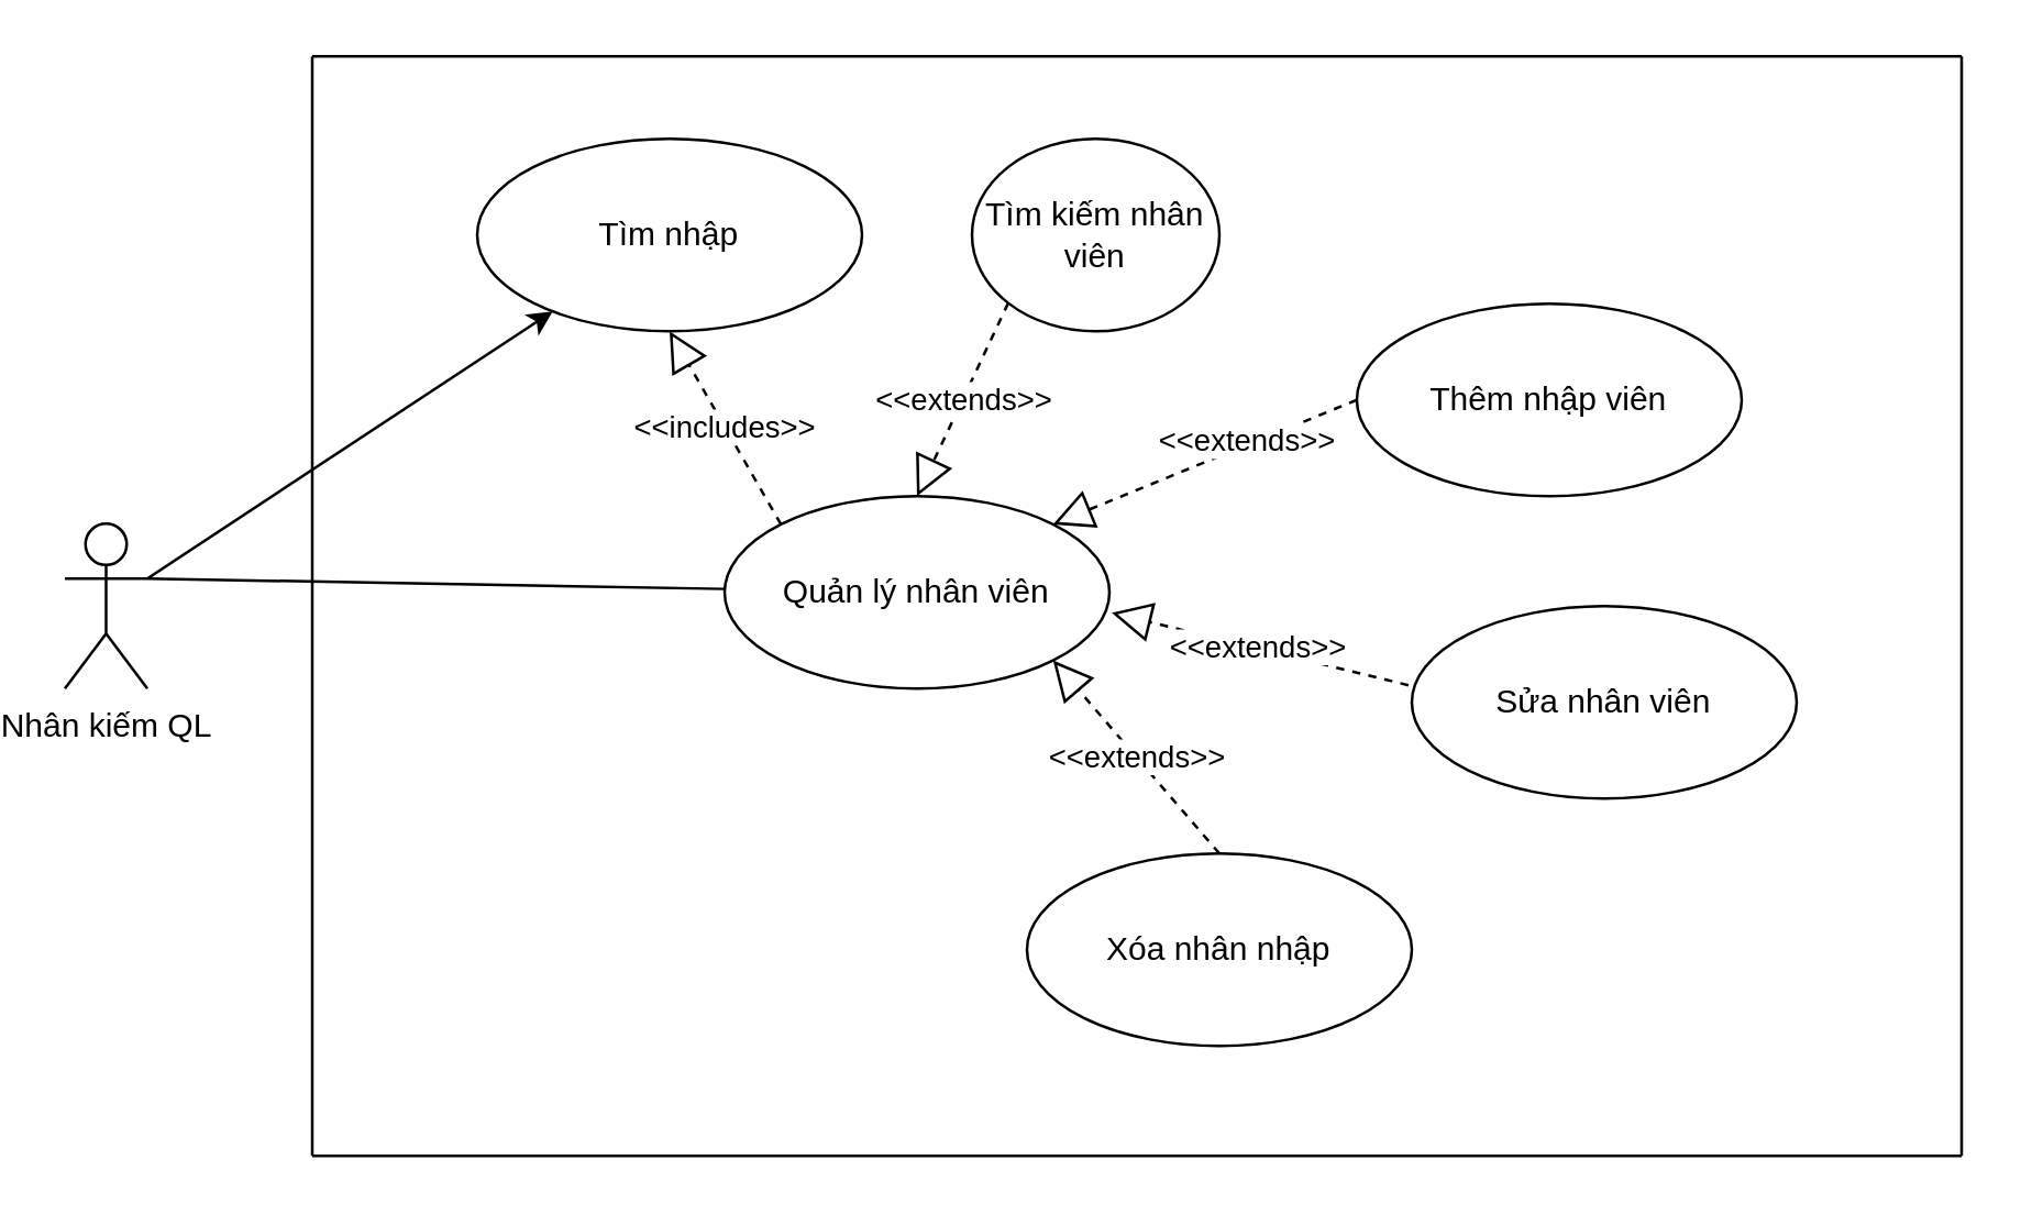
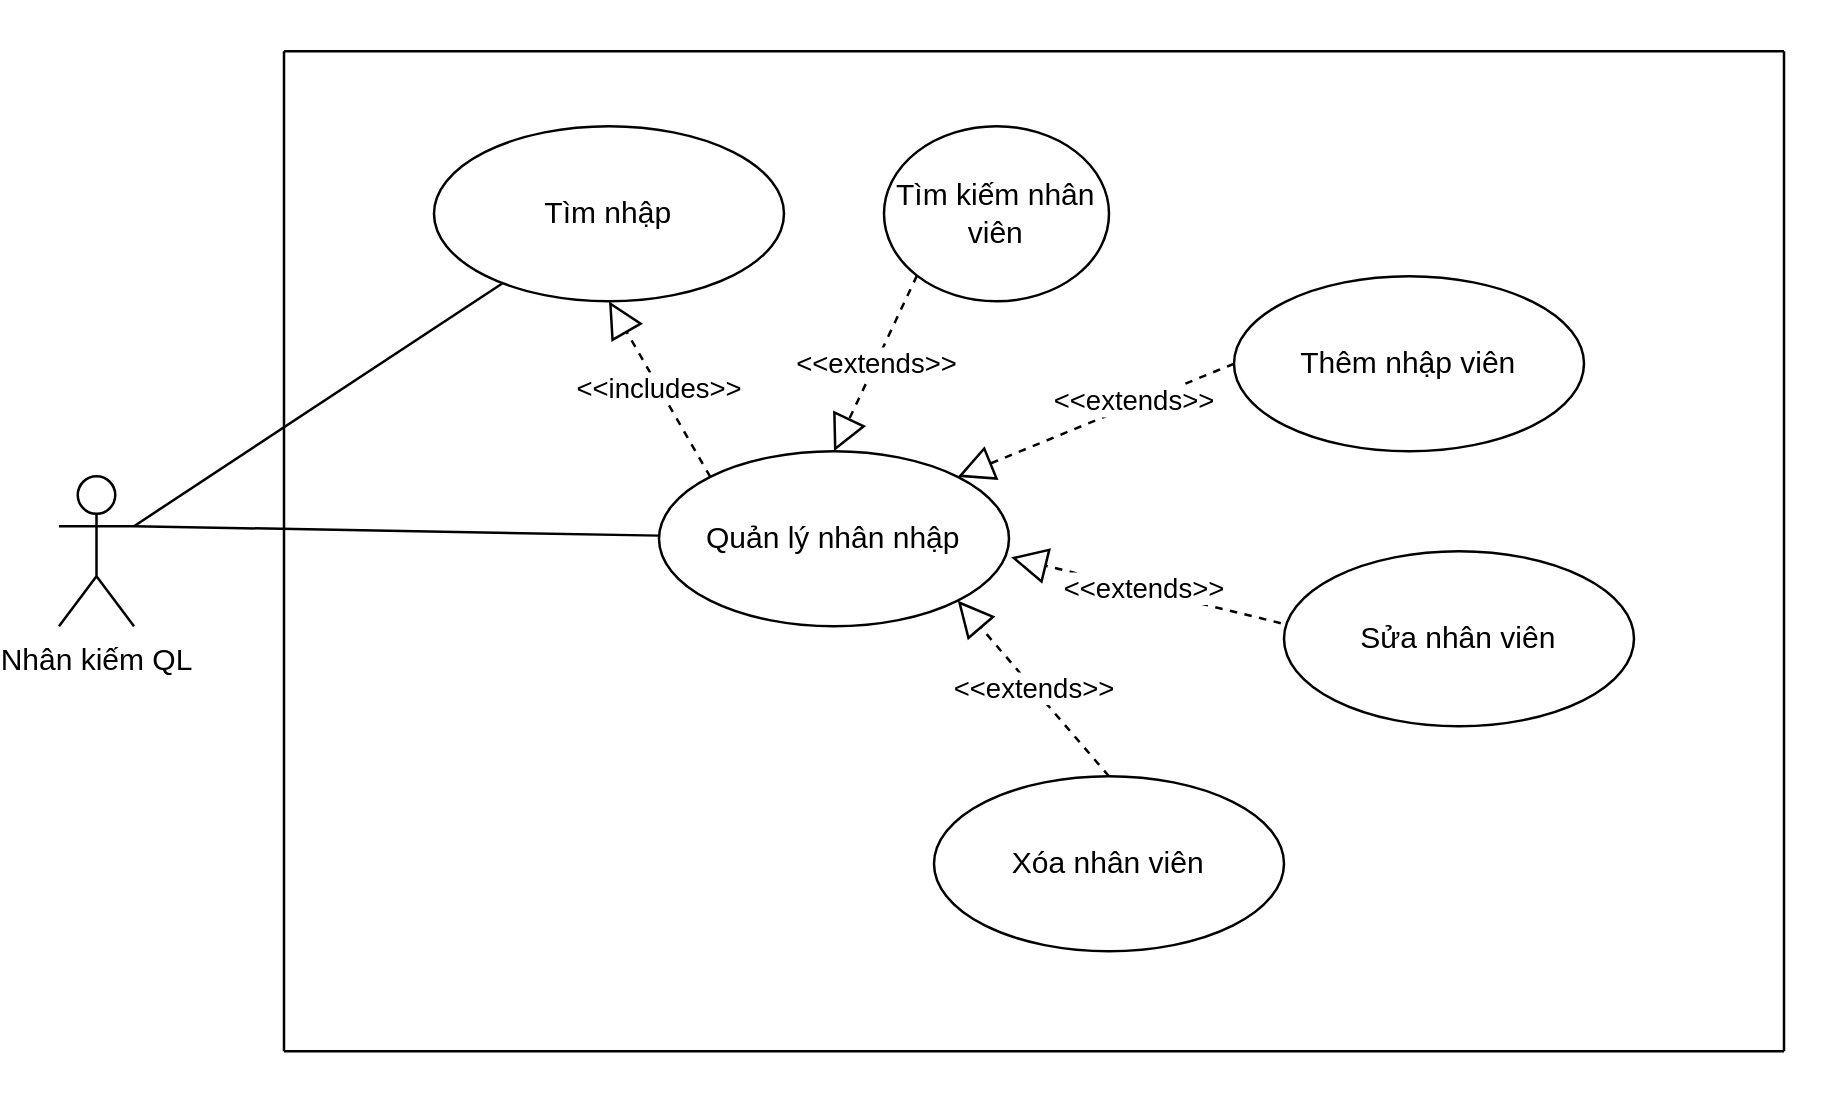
  <mxCell id="0" />
  <mxCell id="1" parent="0" />
- <mxCell id="2" value="Quản lý nhân viên" style="ellipse;whiteSpace=wrap;html=1;" vertex="1" parent="1"><mxGeometry x="260" y="180" width="140" height="70" as="geometry" /></mxCell>
+ <mxCell id="2" value="Quản lý nhân nhập" style="ellipse;whiteSpace=wrap;html=1;" vertex="1" parent="1"><mxGeometry x="260" y="180" width="140" height="70" as="geometry" /></mxCell>
  <mxCell id="3" value="Tìm nhập" style="ellipse;whiteSpace=wrap;html=1;" vertex="1" parent="1"><mxGeometry x="170" y="50" width="140" height="70" as="geometry" /></mxCell>
  <mxCell id="4" value="" style="endArrow=none;html=1;rounded=0;exitX=1;exitY=0.333;exitDx=0;exitDy=0;exitPerimeter=0;" edge="1" parent="1" source="9" target="2"><mxGeometry width="50" height="50" relative="1" as="geometry"><mxPoint x="-10" y="210" as="sourcePoint" /><mxPoint x="0" y="90" as="targetPoint" /></mxGeometry></mxCell>
- <mxCell id="5" value="" style="endArrow=classic;html=1;rounded=0;exitX=1;exitY=0.333;exitDx=0;exitDy=0;exitPerimeter=0;" edge="1" parent="1" source="9" target="3"><mxGeometry width="50" height="50" relative="1" as="geometry"><mxPoint x="-27.308" y="190" as="sourcePoint" /><mxPoint x="0" y="90" as="targetPoint" /></mxGeometry></mxCell>
+ <mxCell id="5" value="" style="endArrow=none;html=1;rounded=0;exitX=1;exitY=0.333;exitDx=0;exitDy=0;exitPerimeter=0;" edge="1" parent="1" source="9" target="3"><mxGeometry width="50" height="50" relative="1" as="geometry"><mxPoint x="-27.308" y="190" as="sourcePoint" /><mxPoint x="0" y="90" as="targetPoint" /></mxGeometry></mxCell>
  <mxCell id="6" value="Tìm kiếm nhân viên" style="ellipse;whiteSpace=wrap;html=1;" vertex="1" parent="1"><mxGeometry x="350" y="50" width="90" height="70" as="geometry" /></mxCell>
  <mxCell id="7" value="Thêm nhập viên" style="ellipse;whiteSpace=wrap;html=1;" vertex="1" parent="1"><mxGeometry x="490" y="110" width="140" height="70" as="geometry" /></mxCell>
  <mxCell id="8" value="Sửa nhân viên&lt;span style=&quot;color: rgba(0 , 0 , 0 , 0) ; font-family: monospace ; font-size: 0px&quot;&gt;%3CmxGraphModel%3E%3Croot%3E%3CmxCell%20id%3D%220%22%2F%3E%3CmxCell%20id%3D%221%22%20parent%3D%220%22%2F%3E%3CmxCell%20id%3D%222%22%20value%3D%22Qu%E1%BA%A3n%20l%C3%BD%20%C4%91%C6%A1n%20h%C3%A0ng%22%20style%3D%22ellipse%3BwhiteSpace%3Dwrap%3Bhtml%3D1%3B%22%20vertex%3D%221%22%20parent%3D%221%22%3E%3CmxGeometry%20x%3D%22710%22%20y%3D%22240%22%20width%3D%22140%22%20height%3D%2270%22%20as%3D%22geometry%22%2F%3E%3C%2FmxCell%3E%3CmxCell%20id%3D%223%22%20value%3D%22%C4%90%C4%83ng%20nh%E1%BA%ADp%22%20style%3D%22ellipse%3BwhiteSpace%3Dwrap%3Bhtml%3D1%3B%22%20vertex%3D%221%22%20parent%3D%221%22%3E%3CmxGeometry%20x%3D%22620%22%20y%3D%22110%22%20width%3D%22140%22%20height%3D%2270%22%20as%3D%22geometry%22%2F%3E%3C%2FmxCell%3E%3CmxCell%20id%3D%224%22%20value%3D%22%22%20style%3D%22endArrow%3Dnone%3Bhtml%3D1%3Brounded%3D0%3BexitX%3D1%3BexitY%3D0.333%3BexitDx%3D0%3BexitDy%3D0%3BexitPerimeter%3D0%3B%22%20edge%3D%221%22%20source%3D%229%22%20target%3D%222%22%20parent%3D%221%22%3E%3CmxGeometry%20width%3D%2250%22%20height%3D%2250%22%20relative%3D%221%22%20as%3D%22geometry%22%3E%3CmxPoint%20x%3D%22440%22%20y%3D%22270%22%20as%3D%22sourcePoint%22%2F%3E%3CmxPoint%20x%3D%22450%22%20y%3D%22150%22%20as%3D%22targetPoint%22%2F%3E%3C%2FmxGeometry%3E%3C%2FmxCell%3E%3CmxCell%20id%3D%225%22%20value%3D%22%22%20style%3D%22endArrow%3Dnone%3Bhtml%3D1%3Brounded%3D0%3BexitX%3D1%3BexitY%3D0.333%3BexitDx%3D0%3BexitDy%3D0%3BexitPerimeter%3D0%3B%22%20edge%3D%221%22%20source%3D%229%22%20target%3D%223%22%20parent%3D%221%22%3E%3CmxGeometry%20width%3D%2250%22%20height%3D%2250%22%20relative%3D%221%22%20as%3D%22geometry%22%3E%3CmxPoint%20x%3D%22422.692%22%20y%3D%22250%22%20as%3D%22sourcePoint%22%2F%3E%3CmxPoint%20x%3D%22450%22%20y%3D%22150%22%20as%3D%22targetPoint%22%2F%3E%3C%2FmxGeometry%3E%3C%2FmxCell%3E%3CmxCell%20id%3D%226%22%20value%3D%22T%C3%ACm%20ki%E1%BA%BFm%20%C4%91%C6%A1n%20h%C3%A0ng%22%20style%3D%22ellipse%3BwhiteSpace%3Dwrap%3Bhtml%3D1%3B%22%20vertex%3D%221%22%20parent%3D%221%22%3E%3CmxGeometry%20x%3D%22800%22%20y%3D%22110%22%20width%3D%22140%22%20height%3D%2270%22%20as%3D%22geometry%22%2F%3E%3C%2FmxCell%3E%3CmxCell%20id%3D%227%22%20value%3D%22X%C3%B3a%20%C4%91%C6%A1n%20h%C3%A0ng%22%20style%3D%22ellipse%3BwhiteSpace%3Dwrap%3Bhtml%3D1%3B%22%20vertex%3D%221%22%20parent%3D%221%22%3E%3CmxGeometry%20x%3D%22940%22%20y%3D%22170%22%20width%3D%22140%22%20height%3D%2270%22%20as%3D%22geometry%22%2F%3E%3C%2FmxCell%3E%3CmxCell%20id%3D%228%22%20value%3D%22In%20%C4%91%C6%A1n%20h%C3%A0ng%22%20style%3D%22ellipse%3BwhiteSpace%3Dwrap%3Bhtml%3D1%3B%22%20vertex%3D%221%22%20parent%3D%221%22%3E%3CmxGeometry%20x%3D%22960%22%20y%3D%22280%22%20width%3D%22140%22%20height%3D%2270%22%20as%3D%22geometry%22%2F%3E%3C%2FmxCell%3E%3CmxCell%20id%3D%229%22%20value%3D%22Nh%C3%A2n%20vi%C3%AAn%20QL%22%20style%3D%22shape%3DumlActor%3BverticalLabelPosition%3Dbottom%3BverticalAlign%3Dtop%3Bhtml%3D1%3B%22%20vertex%3D%221%22%20parent%3D%221%22%3E%3CmxGeometry%20x%3D%22470%22%20y%3D%22250%22%20width%3D%2230%22%20height%3D%2260%22%20as%3D%22geometry%22%2F%3E%3C%2FmxCell%3E%3CmxCell%20id%3D%2210%22%20value%3D%22%26amp%3Blt%3B%26amp%3Blt%3Bextends%26amp%3Bgt%3B%26amp%3Bgt%3B%22%20style%3D%22endArrow%3Dblock%3Bdashed%3D1%3BendFill%3D0%3BendSize%3D12%3Bhtml%3D1%3Brounded%3D0%3BentryX%3D0.5%3BentryY%3D0%3BentryDx%3D0%3BentryDy%3D0%3BexitX%3D0%3BexitY%3D1%3BexitDx%3D0%3BexitDy%3D0%3B%22%20edge%3D%221%22%20source%3D%226%22%20target%3D%222%22%20parent%3D%221%22%3E%3CmxGeometry%20width%3D%22160%22%20relative%3D%221%22%20as%3D%22geometry%22%3E%3CmxPoint%20x%3D%22640%22%20y%3D%22230%22%20as%3D%22sourcePoint%22%2F%3E%3CmxPoint%20x%3D%22800%22%20y%3D%22230%22%20as%3D%22targetPoint%22%2F%3E%3C%2FmxGeometry%3E%3C%2FmxCell%3E%3CmxCell%20id%3D%2211%22%20value%3D%22%22%20style%3D%22endArrow%3Dblock%3Bdashed%3D1%3BendFill%3D0%3BendSize%3D12%3Bhtml%3D1%3Brounded%3D0%3BexitX%3D0%3BexitY%3D0.5%3BexitDx%3D0%3BexitDy%3D0%3BentryX%3D1%3BentryY%3D0%3BentryDx%3D0%3BentryDy%3D0%3B%22%20edge%3D%221%22%20source%3D%227%22%20target%3D%222%22%20parent%3D%221%22%3E%3CmxGeometry%20width%3D%22160%22%20relative%3D%221%22%20as%3D%22geometry%22%3E%3CmxPoint%20x%3D%22880%22%20y%3D%22190%22%20as%3D%22sourcePoint%22%2F%3E%3CmxPoint%20x%3D%22840%22%20y%3D%22260%22%20as%3D%22targetPoint%22%2F%3E%3C%2FmxGeometry%3E%3C%2FmxCell%3E%3CmxCell%20id%3D%2212%22%20value%3D%22%26amp%3Blt%3B%26amp%3Blt%3Bextends%26amp%3Bgt%3B%26amp%3Bgt%3B%22%20style%3D%22edgeLabel%3Bhtml%3D1%3Balign%3Dcenter%3BverticalAlign%3Dmiddle%3Bresizable%3D0%3Bpoints%3D%5B%5D%3B%22%20vertex%3D%221%22%20connectable%3D%220%22%20parent%3D%2211%22%3E%3CmxGeometry%20x%3D%22-0.285%22%20y%3D%22-2%22%20relative%3D%221%22%20as%3D%22geometry%22%3E%3CmxPoint%20as%3D%22offset%22%2F%3E%3C%2FmxGeometry%3E%3C%2FmxCell%3E%3CmxCell%20id%3D%2213%22%20value%3D%22%26amp%3Blt%3B%26amp%3Blt%3Bextends%26amp%3Bgt%3B%26amp%3Bgt%3B%22%20style%3D%22endArrow%3Dblock%3Bdashed%3D1%3BendFill%3D0%3BendSize%3D12%3Bhtml%3D1%3Brounded%3D0%3BexitX%3D-0.009%3BexitY%3D0.411%3BexitDx%3D0%3BexitDy%3D0%3BexitPerimeter%3D0%3BentryX%3D1.006%3BentryY%3D0.606%3BentryDx%3D0%3BentryDy%3D0%3BentryPerimeter%3D0%3B%22%20edge%3D%221%22%20source%3D%228%22%20target%3D%222%22%20parent%3D%221%22%3E%3CmxGeometry%20width%3D%22160%22%20relative%3D%221%22%20as%3D%22geometry%22%3E%3CmxPoint%20x%3D%22950%22%20y%3D%22215%22%20as%3D%22sourcePoint%22%2F%3E%3CmxPoint%20x%3D%22850%22%20y%3D%22270%22%20as%3D%22targetPoint%22%2F%3E%3C%2FmxGeometry%3E%3C%2FmxCell%3E%3CmxCell%20id%3D%2214%22%20value%3D%22%26amp%3Blt%3B%26amp%3Blt%3Bincludes%26amp%3Bgt%3B%26amp%3Bgt%3B%22%20style%3D%22endArrow%3Dblock%3Bdashed%3D1%3BendFill%3D0%3BendSize%3D12%3Bhtml%3D1%3Brounded%3D0%3BentryX%3D0.5%3BentryY%3D1%3BentryDx%3D0%3BentryDy%3D0%3BexitX%3D0%3BexitY%3D0%3BexitDx%3D0%3BexitDy%3D0%3B%22%20edge%3D%221%22%20source%3D%222%22%20target%3D%223%22%20parent%3D%221%22%3E%3CmxGeometry%20width%3D%22160%22%20relative%3D%221%22%20as%3D%22geometry%22%3E%3CmxPoint%20x%3D%22640%22%20y%3D%22230%22%20as%3D%22sourcePoint%22%2F%3E%3CmxPoint%20x%3D%22800%22%20y%3D%22230%22%20as%3D%22targetPoint%22%2F%3E%3C%2FmxGeometry%3E%3C%2FmxCell%3E%3CmxCell%20id%3D%2215%22%20value%3D%22%22%20style%3D%22endArrow%3Dnone%3Bhtml%3D1%3Brounded%3D0%3B%22%20edge%3D%221%22%20parent%3D%221%22%3E%3CmxGeometry%20width%3D%2250%22%20height%3D%2250%22%20relative%3D%221%22%20as%3D%22geometry%22%3E%3CmxPoint%20x%3D%22560%22%20y%3D%22400%22%20as%3D%22sourcePoint%22%2F%3E%3CmxPoint%20x%3D%22560%22%20y%3D%2280%22%20as%3D%22targetPoint%22%2F%3E%3C%2FmxGeometry%3E%3C%2FmxCell%3E%3CmxCell%20id%3D%2216%22%20value%3D%22%22%20style%3D%22endArrow%3Dnone%3Bhtml%3D1%3Brounded%3D0%3B%22%20edge%3D%221%22%20parent%3D%221%22%3E%3CmxGeometry%20width%3D%2250%22%20height%3D%2250%22%20relative%3D%221%22%20as%3D%22geometry%22%3E%3CmxPoint%20x%3D%22560%22%20y%3D%22400%22%20as%3D%22sourcePoint%22%2F%3E%3CmxPoint%20x%3D%221160%22%20y%3D%22400%22%20as%3D%22targetPoint%22%2F%3E%3C%2FmxGeometry%3E%3C%2FmxCell%3E%3CmxCell%20id%3D%2217%22%20value%3D%22%22%20style%3D%22endArrow%3Dnone%3Bhtml%3D1%3Brounded%3D0%3B%22%20edge%3D%221%22%20parent%3D%221%22%3E%3CmxGeometry%20width%3D%2250%22%20height%3D%2250%22%20relative%3D%221%22%20as%3D%22geometry%22%3E%3CmxPoint%20x%3D%221160%22%20y%3D%2280%22%20as%3D%22sourcePoint%22%2F%3E%3CmxPoint%20x%3D%221160%22%20y%3D%22400%22%20as%3D%22targetPoint%22%2F%3E%3C%2FmxGeometry%3E%3C%2FmxCell%3E%3CmxCell%20id%3D%2218%22%20value%3D%22%22%20style%3D%22endArrow%3Dnone%3Bhtml%3D1%3Brounded%3D0%3B%22%20edge%3D%221%22%20parent%3D%221%22%3E%3CmxGeometry%20width%3D%2250%22%20height%3D%2250%22%20relative%3D%221%22%20as%3D%22geometry%22%3E%3CmxPoint%20x%3D%22560%22%20y%3D%2280%22%20as%3D%22sourcePoint%22%2F%3E%3CmxPoint%20x%3D%221160%22%20y%3D%2280%22%20as%3D%22targetPoint%22%2F%3E%3C%2FmxGeometry%3E%3C%2FmxCell%3E%3C%2Froot%3E%3C%2FmxGraphModel%3E&lt;/span&gt;" style="ellipse;whiteSpace=wrap;html=1;" vertex="1" parent="1"><mxGeometry x="510" y="220" width="140" height="70" as="geometry" /></mxCell>
  <mxCell id="9" value="Nhân kiếm QL" style="shape=umlActor;verticalLabelPosition=bottom;verticalAlign=top;html=1;" vertex="1" parent="1"><mxGeometry x="20" y="190" width="30" height="60" as="geometry" /></mxCell>
  <mxCell id="10" value="&amp;lt;&amp;lt;extends&amp;gt;&amp;gt;" style="endArrow=block;dashed=1;endFill=0;endSize=12;html=1;rounded=0;entryX=0.5;entryY=0;entryDx=0;entryDy=0;exitX=0;exitY=1;exitDx=0;exitDy=0;" edge="1" parent="1" source="6" target="2"><mxGeometry width="160" relative="1" as="geometry"><mxPoint x="190" y="170" as="sourcePoint" /><mxPoint x="350" y="170" as="targetPoint" /></mxGeometry></mxCell>
  <mxCell id="11" value="" style="endArrow=block;dashed=1;endFill=0;endSize=12;html=1;rounded=0;exitX=0;exitY=0.5;exitDx=0;exitDy=0;entryX=1;entryY=0;entryDx=0;entryDy=0;" edge="1" parent="1" source="7" target="2"><mxGeometry width="160" relative="1" as="geometry"><mxPoint x="430" y="130" as="sourcePoint" /><mxPoint x="390" y="200" as="targetPoint" /></mxGeometry></mxCell>
  <mxCell id="12" value="&amp;lt;&amp;lt;extends&amp;gt;&amp;gt;" style="edgeLabel;html=1;align=center;verticalAlign=middle;resizable=0;points=[];" vertex="1" connectable="0" parent="11"><mxGeometry x="-0.285" y="-2" relative="1" as="geometry"><mxPoint as="offset" /></mxGeometry></mxCell>
  <mxCell id="13" value="&amp;lt;&amp;lt;extends&amp;gt;&amp;gt;" style="endArrow=block;dashed=1;endFill=0;endSize=12;html=1;rounded=0;exitX=-0.009;exitY=0.411;exitDx=0;exitDy=0;exitPerimeter=0;entryX=1.006;entryY=0.606;entryDx=0;entryDy=0;entryPerimeter=0;" edge="1" parent="1" source="8" target="2"><mxGeometry width="160" relative="1" as="geometry"><mxPoint x="500" y="155" as="sourcePoint" /><mxPoint x="400" y="210" as="targetPoint" /></mxGeometry></mxCell>
  <mxCell id="14" value="&amp;lt;&amp;lt;includes&amp;gt;&amp;gt;" style="endArrow=block;dashed=1;endFill=0;endSize=12;html=1;rounded=0;entryX=0.5;entryY=1;entryDx=0;entryDy=0;exitX=0;exitY=0;exitDx=0;exitDy=0;" edge="1" parent="1" source="2" target="3"><mxGeometry width="160" relative="1" as="geometry"><mxPoint x="190" y="170" as="sourcePoint" /><mxPoint x="350" y="170" as="targetPoint" /></mxGeometry></mxCell>
  <mxCell id="15" value="" style="endArrow=none;html=1;rounded=0;" edge="1" parent="1"><mxGeometry width="50" height="50" relative="1" as="geometry"><mxPoint x="110" y="420" as="sourcePoint" /><mxPoint x="110" y="20" as="targetPoint" /></mxGeometry></mxCell>
  <mxCell id="16" value="" style="endArrow=none;html=1;rounded=0;" edge="1" parent="1"><mxGeometry width="50" height="50" relative="1" as="geometry"><mxPoint x="110" y="420" as="sourcePoint" /><mxPoint x="710" y="420" as="targetPoint" /></mxGeometry></mxCell>
  <mxCell id="17" value="" style="endArrow=none;html=1;rounded=0;" edge="1" parent="1"><mxGeometry width="50" height="50" relative="1" as="geometry"><mxPoint x="710" y="20" as="sourcePoint" /><mxPoint x="710" y="420" as="targetPoint" /></mxGeometry></mxCell>
  <mxCell id="18" value="" style="endArrow=none;html=1;rounded=0;" edge="1" parent="1"><mxGeometry width="50" height="50" relative="1" as="geometry"><mxPoint x="110" y="20" as="sourcePoint" /><mxPoint x="710" y="20" as="targetPoint" /></mxGeometry></mxCell>
- <mxCell id="19" value="Xóa nhân nhập" style="ellipse;whiteSpace=wrap;html=1;" vertex="1" parent="1"><mxGeometry x="370" y="310" width="140" height="70" as="geometry" /></mxCell>
+ <mxCell id="19" value="Xóa nhân viên" style="ellipse;whiteSpace=wrap;html=1;" vertex="1" parent="1"><mxGeometry x="370" y="310" width="140" height="70" as="geometry" /></mxCell>
  <mxCell id="20" value="&amp;lt;&amp;lt;extends&amp;gt;&amp;gt;" style="endArrow=block;dashed=1;endFill=0;endSize=12;html=1;rounded=0;exitX=0.5;exitY=0;exitDx=0;exitDy=0;entryX=1;entryY=1;entryDx=0;entryDy=0;" edge="1" parent="1" source="19" target="2"><mxGeometry width="160" relative="1" as="geometry"><mxPoint x="518.74" y="258.77" as="sourcePoint" /><mxPoint x="410.84" y="232.42" as="targetPoint" /></mxGeometry></mxCell>
